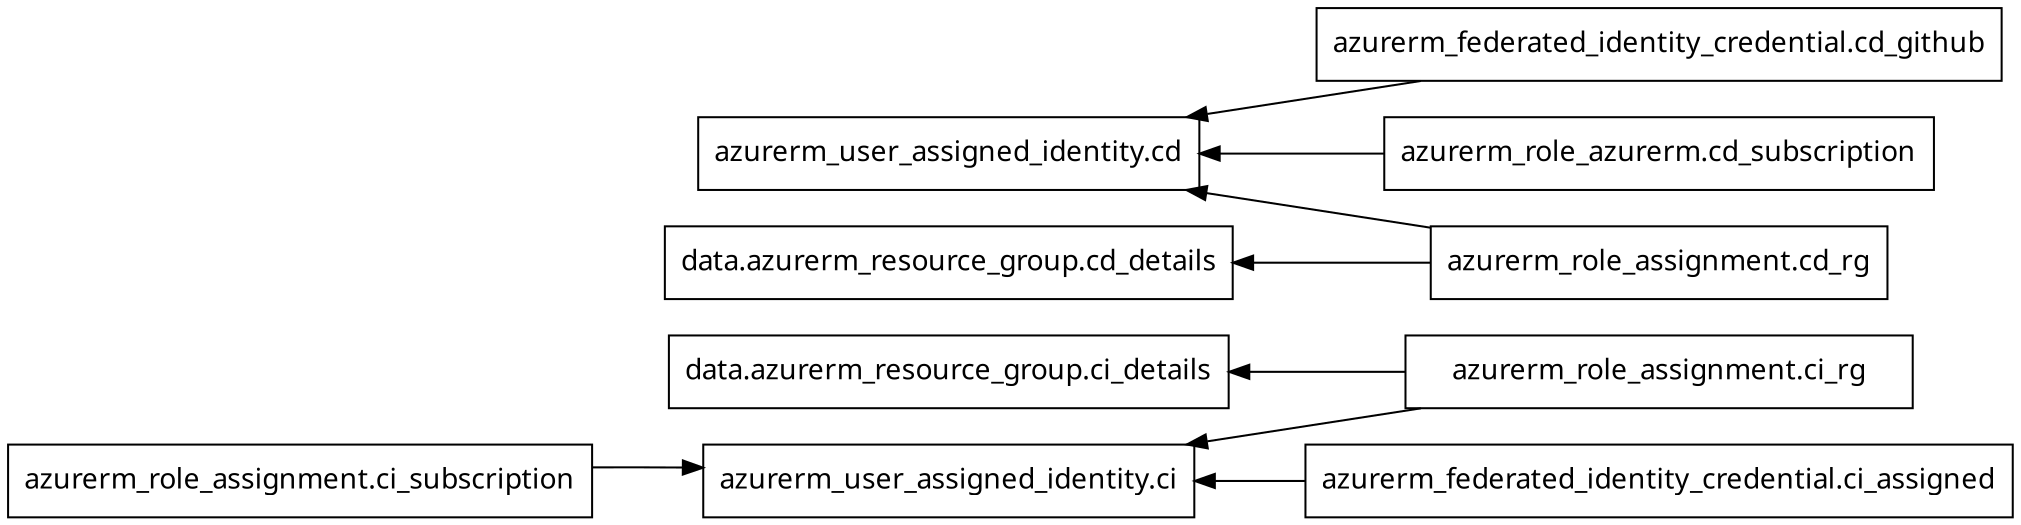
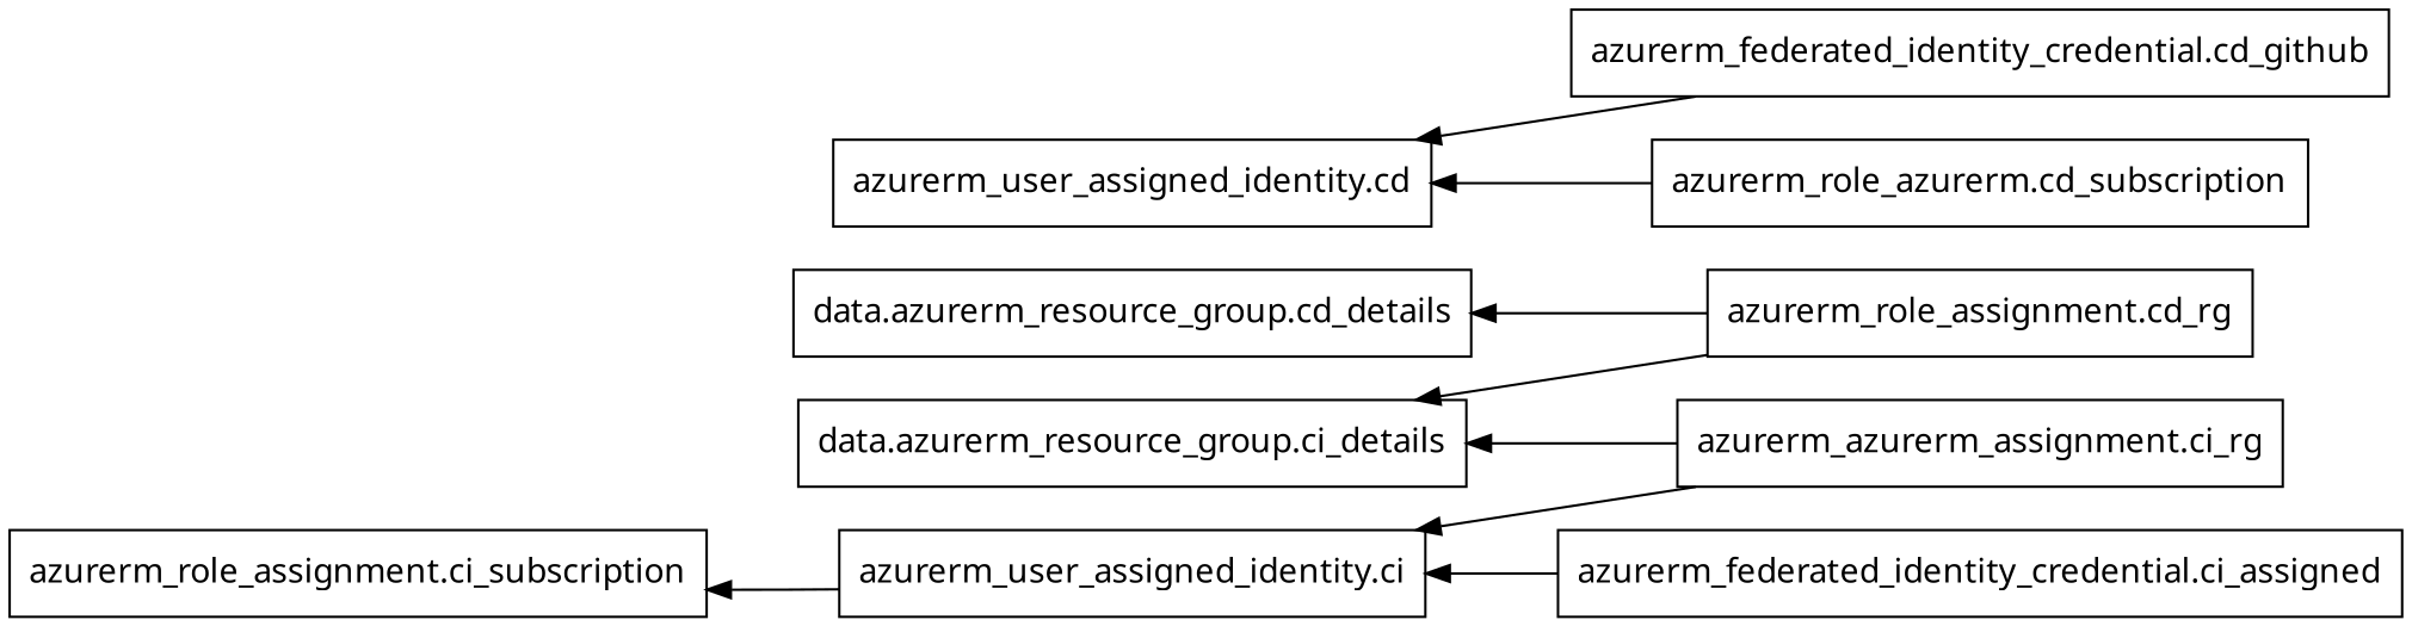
  digraph {
    fontname="Noto Sans"
    rankdir=RL
    node [fontname="Noto Sans" shape=rect]
    edge [fontname="Noto Sans"]
    n1 [label="data.azurerm_resource_group.cd_details"]
    n2 [label="data.azurerm_resource_group.ci_details"]
    n3 [label="azurerm_federated_identity_credential.cd_github"]
    n4 [label="azurerm_user_assigned_identity.cd"]
    n5 [label="azurerm_federated_identity_credential.ci_assigned"]
    n6 [label="azurerm_user_assigned_identity.ci"]
    n7 [label="azurerm_role_assignment.cd_rg"]
    n8 [label="azurerm_role_azurerm.cd_subscription"]
-   n9 [label="azurerm_role_assignment.ci_rg"]
+   n9 [label="azurerm_azurerm_assignment.ci_rg"]
    n10 [label="azurerm_role_assignment.ci_subscription"]
    n3 -> n4
    n5 -> n6
    n7 -> n1
-   n7 -> n4
+   n7 -> n2
    n8 -> n4
    n9 -> n2
    n9 -> n6
-   n10 -> n6
+   n6 -> n10
  }
